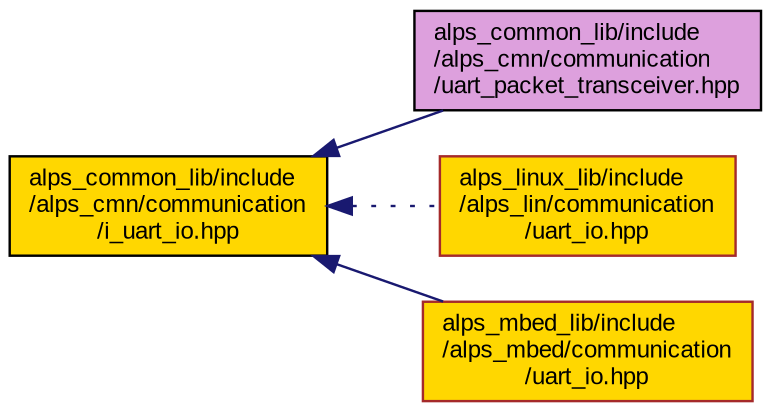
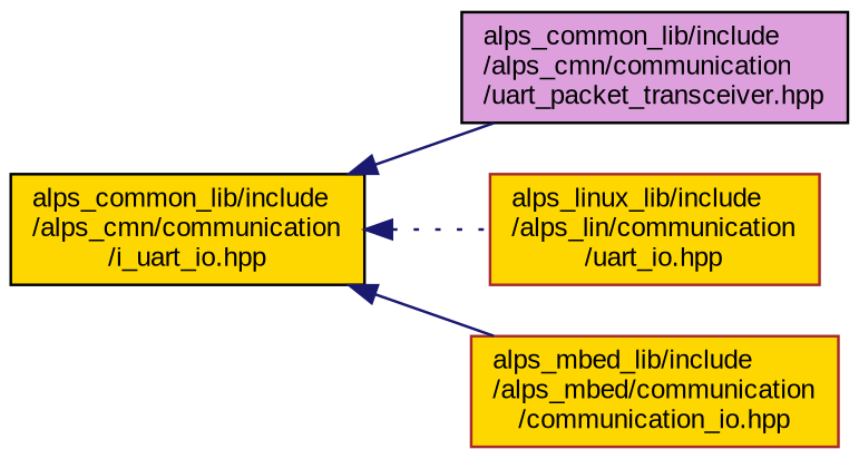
  digraph {
    rankdir=LR
    fontname="Liberation Sans"
    node [color=black fillcolor=gold fontname="Liberation Sans" fontsize=10 shape=record style=filled]
    edge [color=midnightblue dir=back fontname="Liberation Sans" fontsize=10 labelfontname=Helvetica labelfontsize=10 style=solid]
    n1 [fontcolor=black height=0.2 label="alps_common_lib/include\l/alps_cmn/communication\l/i_uart_io.hpp" width=0.4]
    n2 [fillcolor=plum height=0.2 label="alps_common_lib/include\l/alps_cmn/communication\l/uart_packet_transceiver.hpp" width=0.4]
    n3 [color=brown height=0.2 label="alps_linux_lib/include\l/alps_lin/communication\l/uart_io.hpp" width=0.4]
-   n4 [color=brown height=0.2 label="alps_mbed_lib/include\l/alps_mbed/communication\l/uart_io.hpp" width=0.4]
+   n4 [color=brown height=0.2 label="alps_mbed_lib/include\l/alps_mbed/communication\l/communication_io.hpp" width=0.4]
    n1 -> n2
    n1 -> n3 [style=dotted]
    n1 -> n4
  }
